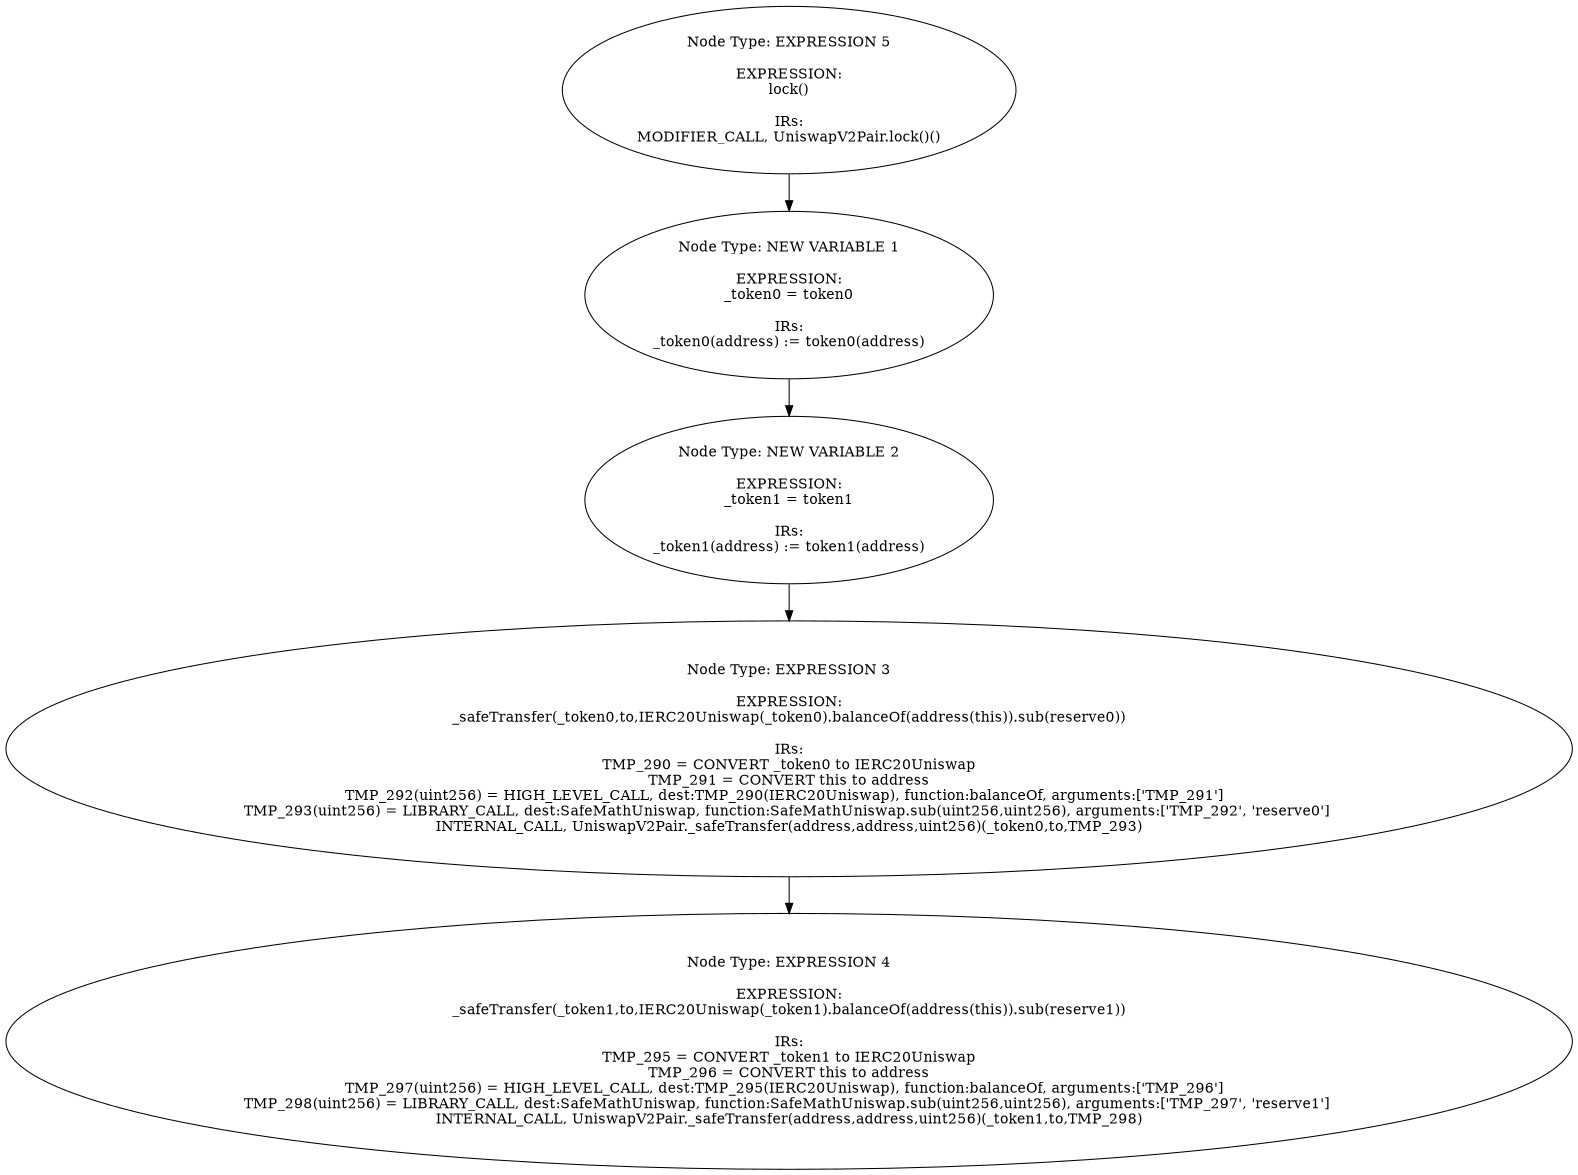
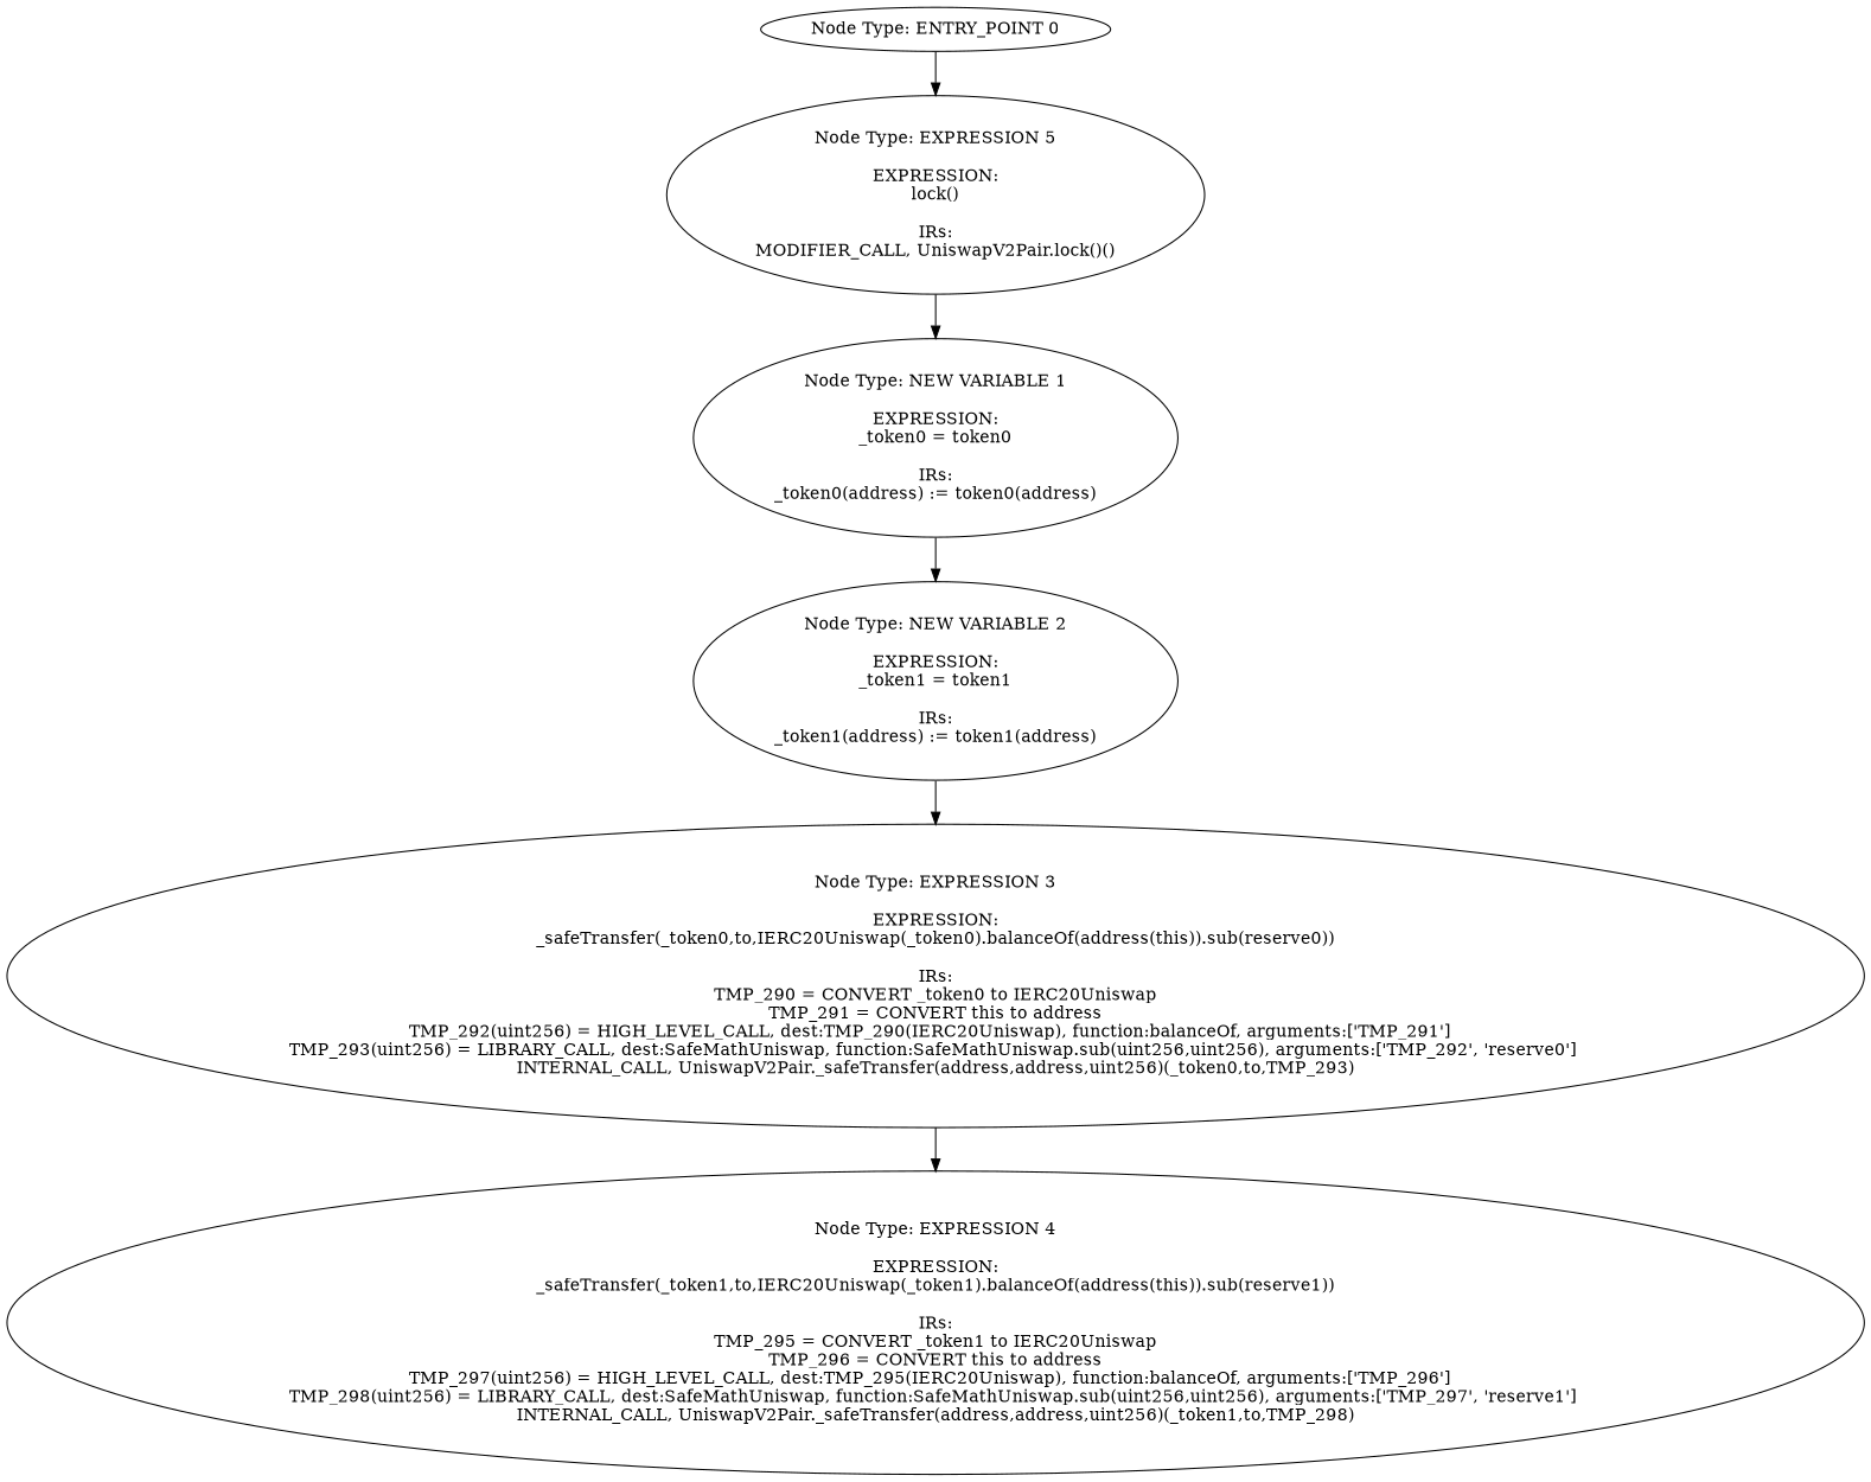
  digraph {
+   n1 [label="Node Type: ENTRY_POINT 0\n"]
    n2 [label="Node Type: EXPRESSION 5\n\nEXPRESSION:\nlock()\n\nIRs:\nMODIFIER_CALL, UniswapV2Pair.lock()()"]
    n3 [label="Node Type: NEW VARIABLE 1\n\nEXPRESSION:\n_token0 = token0\n\nIRs:\n_token0(address) := token0(address)"]
    n4 [label="Node Type: NEW VARIABLE 2\n\nEXPRESSION:\n_token1 = token1\n\nIRs:\n_token1(address) := token1(address)"]
    n5 [label="Node Type: EXPRESSION 3\n\nEXPRESSION:\n_safeTransfer(_token0,to,IERC20Uniswap(_token0).balanceOf(address(this)).sub(reserve0))\n\nIRs:\nTMP_290 = CONVERT _token0 to IERC20Uniswap\nTMP_291 = CONVERT this to address\nTMP_292(uint256) = HIGH_LEVEL_CALL, dest:TMP_290(IERC20Uniswap), function:balanceOf, arguments:['TMP_291']  \nTMP_293(uint256) = LIBRARY_CALL, dest:SafeMathUniswap, function:SafeMathUniswap.sub(uint256,uint256), arguments:['TMP_292', 'reserve0'] \nINTERNAL_CALL, UniswapV2Pair._safeTransfer(address,address,uint256)(_token0,to,TMP_293)"]
    n6 [label="Node Type: EXPRESSION 4\n\nEXPRESSION:\n_safeTransfer(_token1,to,IERC20Uniswap(_token1).balanceOf(address(this)).sub(reserve1))\n\nIRs:\nTMP_295 = CONVERT _token1 to IERC20Uniswap\nTMP_296 = CONVERT this to address\nTMP_297(uint256) = HIGH_LEVEL_CALL, dest:TMP_295(IERC20Uniswap), function:balanceOf, arguments:['TMP_296']  \nTMP_298(uint256) = LIBRARY_CALL, dest:SafeMathUniswap, function:SafeMathUniswap.sub(uint256,uint256), arguments:['TMP_297', 'reserve1'] \nINTERNAL_CALL, UniswapV2Pair._safeTransfer(address,address,uint256)(_token1,to,TMP_298)"]
+   n1 -> n2
    n2 -> n3
    n3 -> n4
    n4 -> n5
    n5 -> n6
  }
